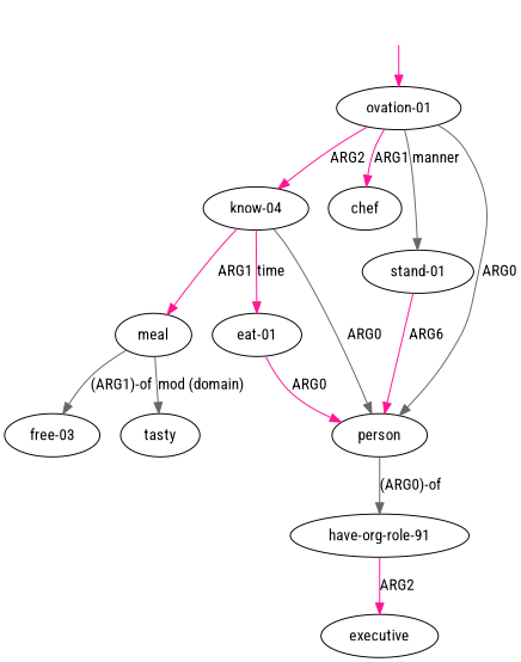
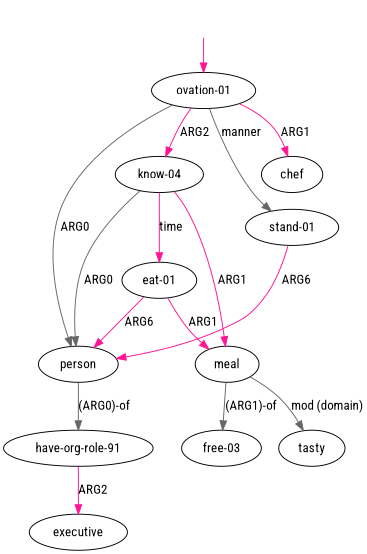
  digraph {
    fontname="Roboto Condensed"
    node [fontname="Roboto Condensed"]
    edge [color=deeppink fontname="Roboto Condensed"]
    top [style=invis]
    n2 [label=<<table align="center" border="0" cellspacing="0"><tr><td colspan="2">ovation-01</td></tr></table>>]
    n3 [label=<<table align="center" border="0" cellspacing="0"><tr><td colspan="2">person</td></tr></table>>]
    n4 [label=<<table align="center" border="0" cellspacing="0"><tr><td colspan="2">chef</td></tr></table>>]
    n5 [label=<<table align="center" border="0" cellspacing="0"><tr><td colspan="2">know-04</td></tr></table>>]
    n6 [label=<<table align="center" border="0" cellspacing="0"><tr><td colspan="2">stand-01</td></tr></table>>]
    n7 [label=<<table align="center" border="0" cellspacing="0"><tr><td colspan="2">have-org-role-91</td></tr></table>>]
    n8 [label=<<table align="center" border="0" cellspacing="0"><tr><td colspan="2">meal</td></tr></table>>]
    n9 [label=<<table align="center" border="0" cellspacing="0"><tr><td colspan="2">eat-01</td></tr></table>>]
    n10 [label=<<table align="center" border="0" cellspacing="0"><tr><td colspan="2">executive</td></tr></table>>]
    n11 [label=<<table align="center" border="0" cellspacing="0"><tr><td colspan="2">tasty</td></tr></table>>]
    n12 [label=<<table align="center" border="0" cellspacing="0"><tr><td colspan="2">free-03</td></tr></table>>]
    top -> n2
    n2 -> n3 [color=gray40 label=ARG0]
    n2 -> n4 [label=ARG1]
    n2 -> n5 [label=ARG2]
    n2 -> n6 [color=gray40 label=manner]
    n3 -> n7 [color=gray40 label="(ARG0)-of"]
    n5 -> n3 [color=gray40 label=ARG0]
    n5 -> n8 [label=ARG1]
    n5 -> n9 [label=time]
    n6 -> n3 [label=ARG6]
    n7 -> n10 [label=ARG2]
    n8 -> n11 [color=gray40 label="mod (domain)"]
    n8 -> n12 [color=gray40 label="(ARG1)-of"]
-   n9 -> n3 [label=ARG0]
+   n9 -> n3 [label=ARG6]
+   n9 -> n8 [label=ARG1]
  }
